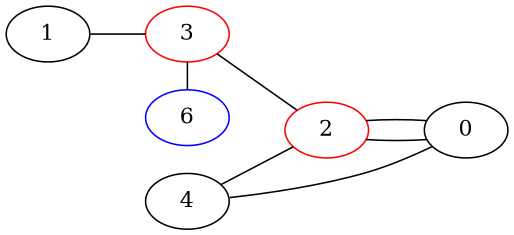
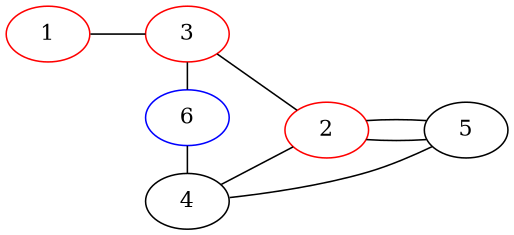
  graph {
    rankdir=LR
    3 [color=red]
    4 [color=black]
    6 [color=blue]
    2 [color=red]
-   1
-   5 [label=0]
+   1 [color=red]
+   5
    subgraph sub_1 {
      rank=same
      3
      4
      6
    }
    3 -- 6
    3 -- 2
    4 -- 2
+   6 -- 4
    2 -- 5
    1 -- 3
    5 -- 4
    5 -- 2
  }
